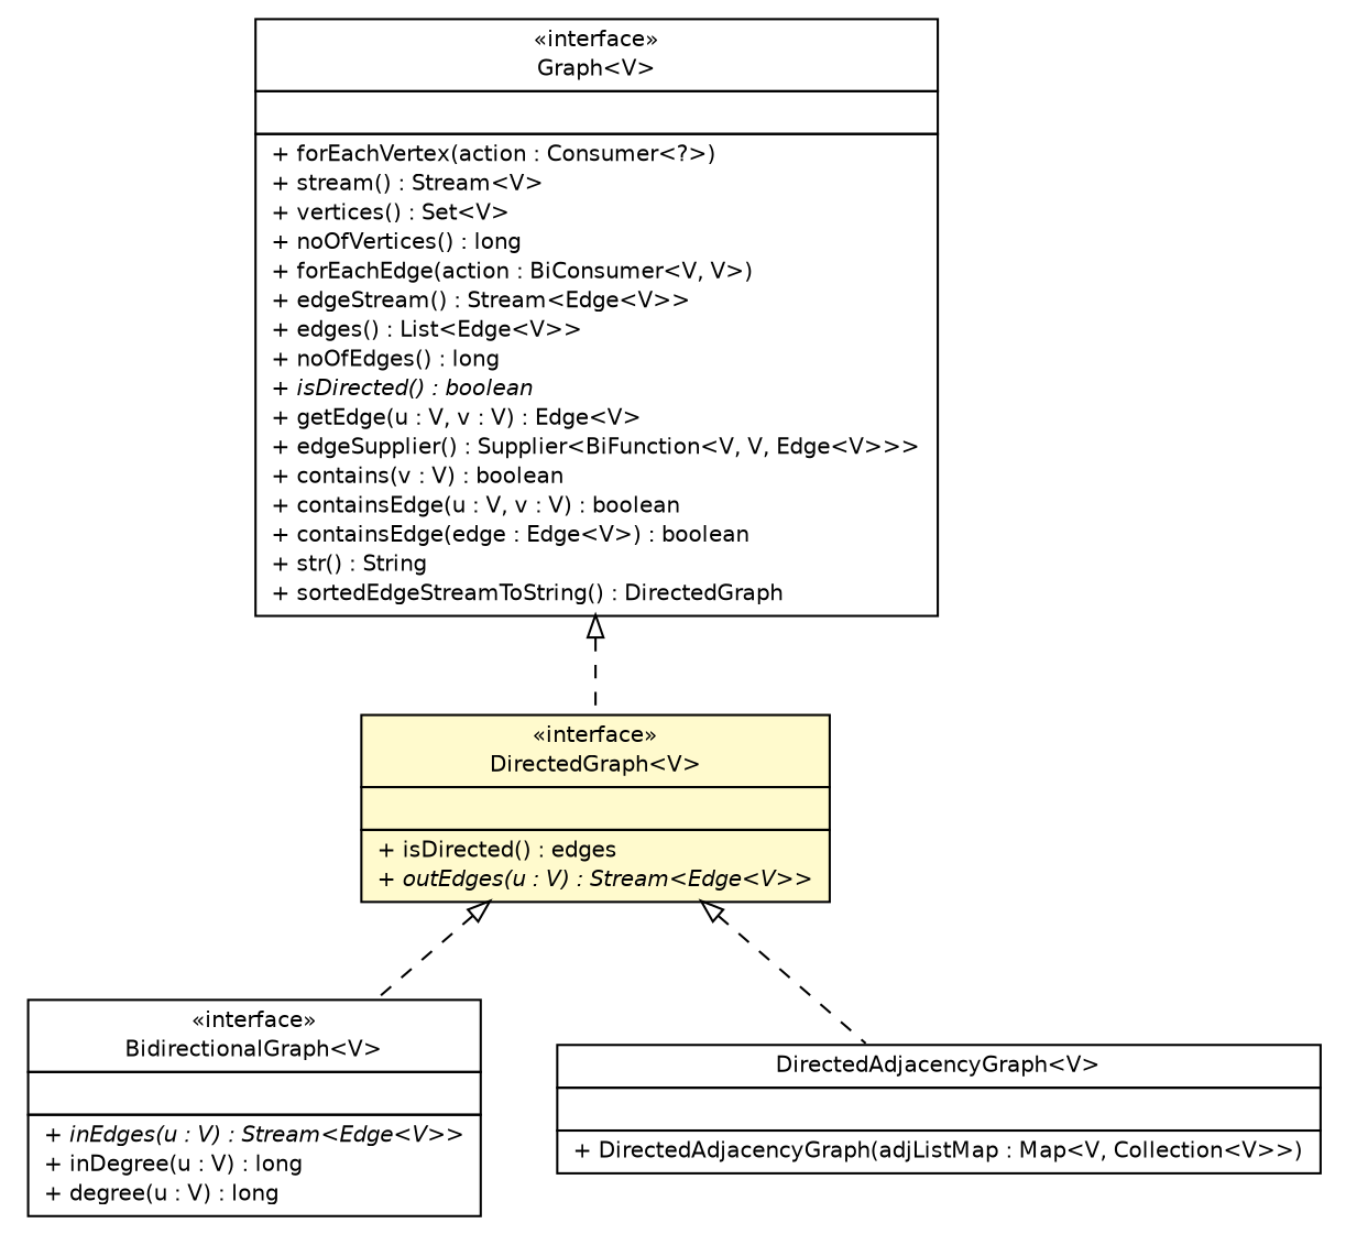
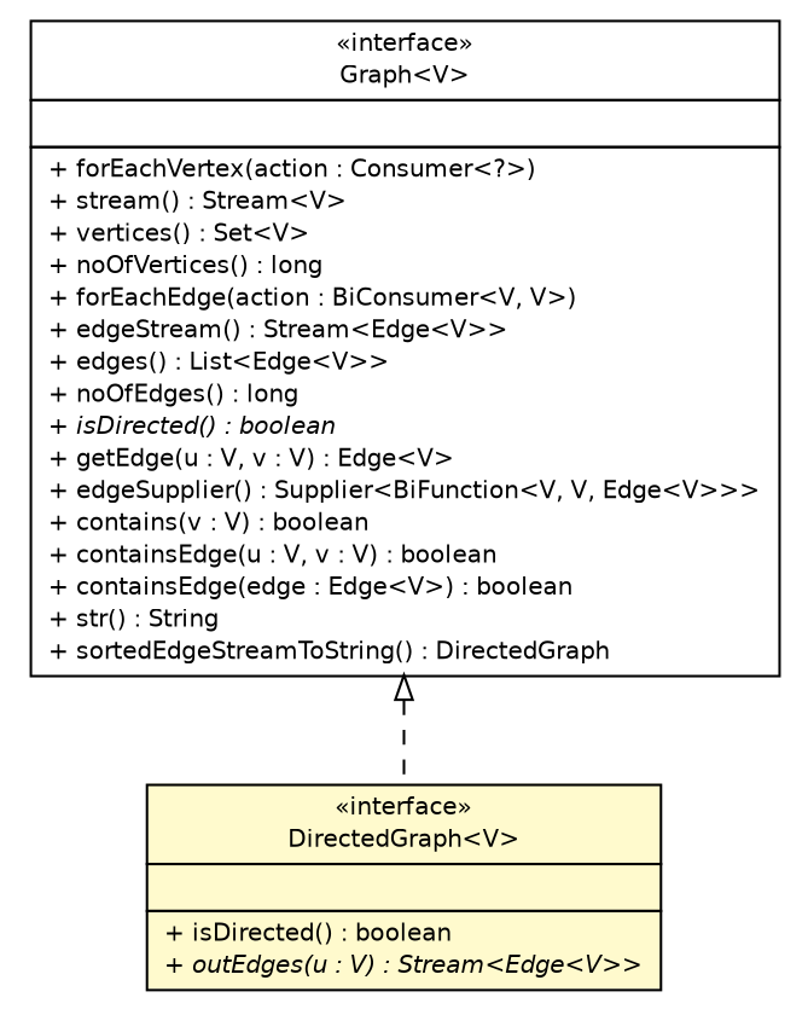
  digraph {
    nodesep=0.25
    ranksep=0.5
    node [fontcolor=black fontname=Helvetica fontsize=10.0 shape=plaintext]
    edge [arrowtail=empty dir=back fontname=Helvetica fontsize=10 headport=p labelfontname=Helvetica labelfontsize=10 style=dashed tailport=p]
-   n1 [label=<<table title="org.jgraphl.BidirectionalGraph" border="0" cellborder="1" cellspacing="0" cellpadding="2" port="p" href="./BidirectionalGraph.html"> 		<tr><td><table border="0" cellspacing="0" cellpadding="1"> <tr><td align="center" balign="center"> &#171;interface&#187; </td></tr> <tr><td align="center" balign="center"> BidirectionalGraph&lt;V&gt; </td></tr> 		</table></td></tr> 		<tr><td><table border="0" cellspacing="0" cellpadding="1"> <tr><td align="left" balign="left">  </td></tr> 		</table></td></tr> 		<tr><td><table border="0" cellspacing="0" cellpadding="1"> <tr><td align="left" balign="left"><font face="Helvetica-Oblique" point-size="10.0"> + inEdges(u : V) : Stream&lt;Edge&lt;V&gt;&gt; </font></td></tr> <tr><td align="left" balign="left"> + inDegree(u : V) : long </td></tr> <tr><td align="left" balign="left"> + degree(u : V) : long </td></tr> 		</table></td></tr> 		</table>>]
    n2 [label=<<table title="org.jgraphl.Graph" border="0" cellborder="1" cellspacing="0" cellpadding="2" port="p" href="./Graph.html"> 		<tr><td><table border="0" cellspacing="0" cellpadding="1"> <tr><td align="center" balign="center"> &#171;interface&#187; </td></tr> <tr><td align="center" balign="center"> Graph&lt;V&gt; </td></tr> 		</table></td></tr> 		<tr><td><table border="0" cellspacing="0" cellpadding="1"> <tr><td align="left" balign="left">  </td></tr> 		</table></td></tr> 		<tr><td><table border="0" cellspacing="0" cellpadding="1"> <tr><td align="left" balign="left"> + forEachVertex(action : Consumer&lt;?&gt;) </td></tr> <tr><td align="left" balign="left"> + stream() : Stream&lt;V&gt; </td></tr> <tr><td align="left" balign="left"> + vertices() : Set&lt;V&gt; </td></tr> <tr><td align="left" balign="left"> + noOfVertices() : long </td></tr> <tr><td align="left" balign="left"> + forEachEdge(action : BiConsumer&lt;V, V&gt;) </td></tr> <tr><td align="left" balign="left"> + edgeStream() : Stream&lt;Edge&lt;V&gt;&gt; </td></tr> <tr><td align="left" balign="left"> + edges() : List&lt;Edge&lt;V&gt;&gt; </td></tr> <tr><td align="left" balign="left"> + noOfEdges() : long </td></tr> <tr><td align="left" balign="left"><font face="Helvetica-Oblique" point-size="10.0"> + isDirected() : boolean </font></td></tr> <tr><td align="left" balign="left"> + getEdge(u : V, v : V) : Edge&lt;V&gt; </td></tr> <tr><td align="left" balign="left"> + edgeSupplier() : Supplier&lt;BiFunction&lt;V, V, Edge&lt;V&gt;&gt;&gt; </td></tr> <tr><td align="left" balign="left"> + contains(v : V) : boolean </td></tr> <tr><td align="left" balign="left"> + containsEdge(u : V, v : V) : boolean </td></tr> <tr><td align="left" balign="left"> + containsEdge(edge : Edge&lt;V&gt;) : boolean </td></tr> <tr><td align="left" balign="left"> + str() : String </td></tr> <tr><td align="left" balign="left"> + sortedEdgeStreamToString() : DirectedGraph </td></tr> 		</table></td></tr> 		</table>>]
-   n3 [label=<<table title="org.jgraphl.DirectedGraph" border="0" cellborder="1" cellspacing="0" cellpadding="2" port="p" bgcolor="lemonChiffon" href="./DirectedGraph.html"> 		<tr><td><table border="0" cellspacing="0" cellpadding="1"> <tr><td align="center" balign="center"> &#171;interface&#187; </td></tr> <tr><td align="center" balign="center"> DirectedGraph&lt;V&gt; </td></tr> 		</table></td></tr> 		<tr><td><table border="0" cellspacing="0" cellpadding="1"> <tr><td align="left" balign="left">  </td></tr> 		</table></td></tr> 		<tr><td><table border="0" cellspacing="0" cellpadding="1"> <tr><td align="left" balign="left"> + isDirected() : edges </td></tr> <tr><td align="left" balign="left"><font face="Helvetica-Oblique" point-size="10.0"> + outEdges(u : V) : Stream&lt;Edge&lt;V&gt;&gt; </font></td></tr> 		</table></td></tr> 		</table>>]
-   n4 [label=<<table title="org.jgraphl.graph.DirectedAdjacencyGraph" border="0" cellborder="1" cellspacing="0" cellpadding="2" port="p" href="./graph/DirectedAdjacencyGraph.html"> 		<tr><td><table border="0" cellspacing="0" cellpadding="1"> <tr><td align="center" balign="center"> DirectedAdjacencyGraph&lt;V&gt; </td></tr> 		</table></td></tr> 		<tr><td><table border="0" cellspacing="0" cellpadding="1"> <tr><td align="left" balign="left">  </td></tr> 		</table></td></tr> 		<tr><td><table border="0" cellspacing="0" cellpadding="1"> <tr><td align="left" balign="left"> + DirectedAdjacencyGraph(adjListMap : Map&lt;V, Collection&lt;V&gt;&gt;) </td></tr> 		</table></td></tr> 		</table>>]
+   n3 [label=<<table title="org.jgraphl.DirectedGraph" border="0" cellborder="1" cellspacing="0" cellpadding="2" port="p" bgcolor="lemonChiffon" href="./DirectedGraph.html"> 		<tr><td><table border="0" cellspacing="0" cellpadding="1"> <tr><td align="center" balign="center"> &#171;interface&#187; </td></tr> <tr><td align="center" balign="center"> DirectedGraph&lt;V&gt; </td></tr> 		</table></td></tr> 		<tr><td><table border="0" cellspacing="0" cellpadding="1"> <tr><td align="left" balign="left">  </td></tr> 		</table></td></tr> 		<tr><td><table border="0" cellspacing="0" cellpadding="1"> <tr><td align="left" balign="left"> + isDirected() : boolean </td></tr> <tr><td align="left" balign="left"><font face="Helvetica-Oblique" point-size="10.0"> + outEdges(u : V) : Stream&lt;Edge&lt;V&gt;&gt; </font></td></tr> 		</table></td></tr> 		</table>>]
    n2 -> n3
-   n3 -> n1
-   n3 -> n4
  }
